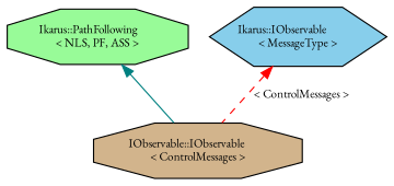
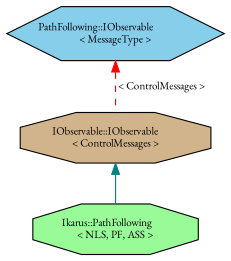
  digraph {
    fontname="EB Garamond"
    node [color=black fontname="EB Garamond" fontsize=10 shape=octagon style=filled]
    edge [dir=back fontname="EB Garamond" fontsize=10 labelfontname=Helvetica labelfontsize=10]
    n1 [fillcolor=palegreen fontcolor=black height=0.2 label="Ikarus::PathFollowing\l\< NLS, PF, ASS \>" width=0.4]
    n2 [fillcolor=tan height=0.2 label="IObservable::IObservable\l\< ControlMessages \>" width=0.4]
-   n3 [fillcolor=skyblue height=0.2 label="Ikarus::IObservable\l\< MessageType \>" shape=hexagon width=0.4]
-   n1 -> n2 [color=teal style=solid]
+   n3 [fillcolor=skyblue height=0.2 label="PathFollowing::IObservable\l\< MessageType \>" shape=hexagon width=0.4]
+   n2 -> n1 [color=teal style=solid]
    n3 -> n2 [color=red label=" \< ControlMessages \>" style=dashed]
  }
